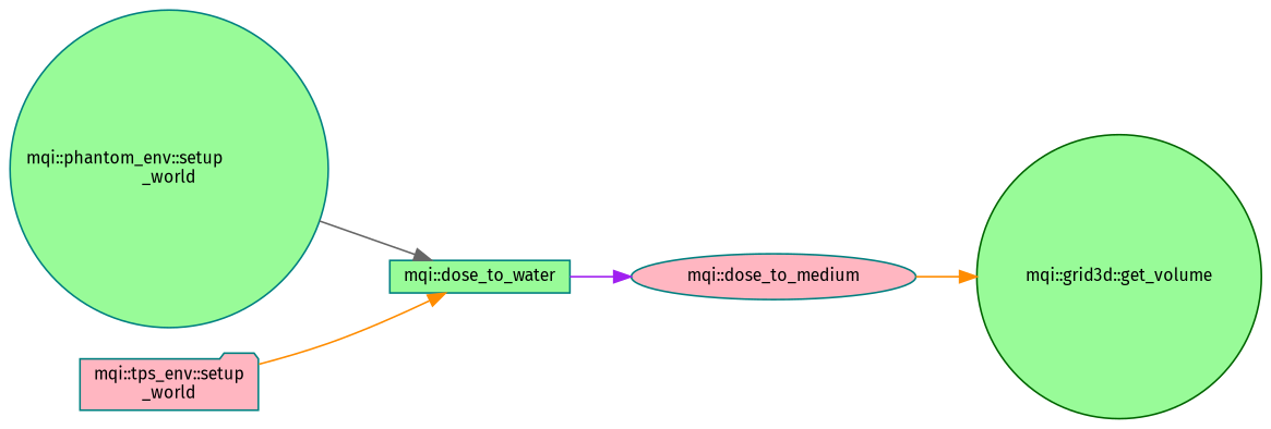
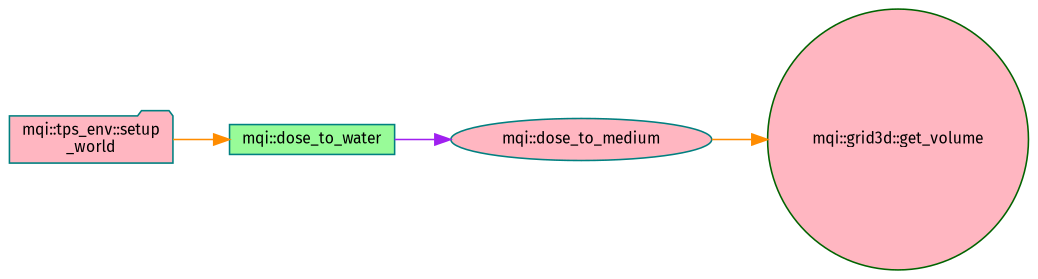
  digraph {
    fontname="Fira Sans"
    rankdir=RL
    node [color=teal fillcolor=lightpink fontname="Fira Sans" fontsize=10 shape=circle style=filled]
    edge [color=darkorange dir=back fontname="Fira Sans" fontsize=10 labelfontname=Helvetica labelfontsize=10 style=solid]
-   n1 [color=darkgreen fillcolor=palegreen fontcolor=black height=0.2 label="mqi::grid3d::get_volume" width=0.4]
+   n1 [color=darkgreen fontcolor=black height=0.2 label="mqi::grid3d::get_volume" width=0.4]
    n2 [height=0.2 label="mqi::dose_to_medium" shape=ellipse width=0.4]
    n3 [fillcolor=palegreen height=0.2 label="mqi::dose_to_water" shape=box width=0.4]
-   n4 [fillcolor=palegreen height=0.2 label="mqi::phantom_env::setup\l_world" width=0.4]
    n5 [height=0.2 label="mqi::tps_env::setup\l_world" shape=folder width=0.4]
    n1 -> n2
    n2 -> n3 [color=purple]
-   n3 -> n4 [color=gray40]
    n3 -> n5
  }
